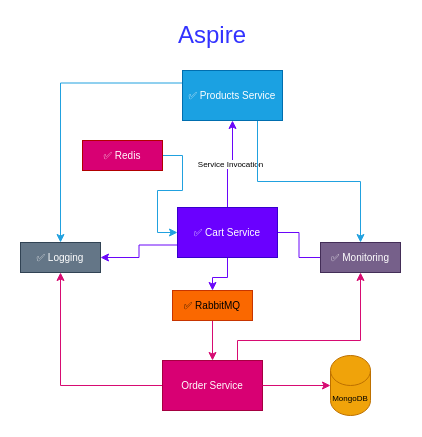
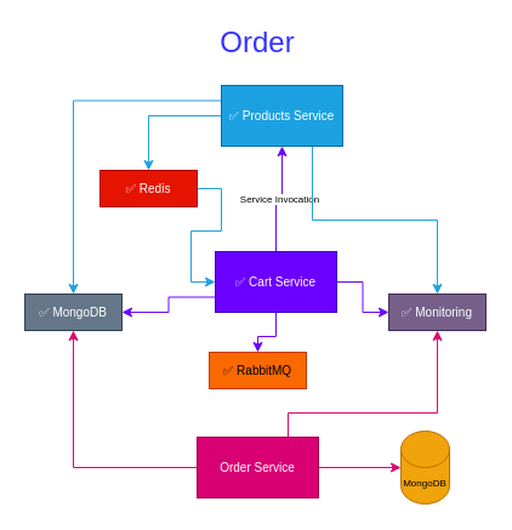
  <mxCell id="0" />
  <mxCell id="1" parent="0" />
  <mxCell id="2" value="Service Invocation" style="edgeStyle=orthogonalEdgeStyle;rounded=0;orthogonalLoop=1;jettySize=auto;html=1;entryX=0.5;entryY=1;entryDx=0;entryDy=0;strokeColor=#6a06f9;fontSize=8;" parent="1" source="6" target="10" edge="1"><mxGeometry relative="1" as="geometry" /></mxCell>
  <mxCell id="3" style="edgeStyle=orthogonalEdgeStyle;rounded=0;orthogonalLoop=1;jettySize=auto;html=1;entryX=0.5;entryY=0;entryDx=0;entryDy=0;strokeColor=#6a06f9;" parent="1" source="6" target="15" edge="1"><mxGeometry relative="1" as="geometry" /></mxCell>
- <mxCell id="4" style="edgeStyle=orthogonalEdgeStyle;rounded=0;orthogonalLoop=1;jettySize=auto;html=1;strokeColor=#6a06f9;endArrow=none;" parent="1" source="6" target="21" edge="1"><mxGeometry relative="1" as="geometry" /></mxCell>
+ <mxCell id="4" style="edgeStyle=orthogonalEdgeStyle;rounded=0;orthogonalLoop=1;jettySize=auto;html=1;strokeColor=#6a06f9;" parent="1" source="6" target="21" edge="1"><mxGeometry relative="1" as="geometry" /></mxCell>
  <mxCell id="5" style="edgeStyle=orthogonalEdgeStyle;rounded=0;orthogonalLoop=1;jettySize=auto;html=1;exitX=0;exitY=0.75;exitDx=0;exitDy=0;entryX=1;entryY=0.5;entryDx=0;entryDy=0;strokeColor=#6a06f9;" parent="1" source="6" target="22" edge="1"><mxGeometry relative="1" as="geometry" /></mxCell>
  <mxCell id="6" value="✅ Cart Service" style="rounded=0;whiteSpace=wrap;html=1;fillColor=#6a00ff;fontColor=#ffffff;strokeColor=#3700CC;fontSize=10;" parent="1" vertex="1"><mxGeometry x="177" y="207" width="100" height="50" as="geometry" /></mxCell>
+ <mxCell id="7" style="edgeStyle=orthogonalEdgeStyle;rounded=0;orthogonalLoop=1;jettySize=auto;html=1;entryX=0.5;entryY=0;entryDx=0;entryDy=0;exitX=0;exitY=0.5;exitDx=0;exitDy=0;strokeColor=#21a1df;" parent="1" source="10" target="17" edge="1"><mxGeometry relative="1" as="geometry" /></mxCell>
  <mxCell id="8" style="edgeStyle=orthogonalEdgeStyle;rounded=0;orthogonalLoop=1;jettySize=auto;html=1;exitX=0.75;exitY=1;exitDx=0;exitDy=0;entryX=0.5;entryY=0;entryDx=0;entryDy=0;strokeColor=#21a1df;" parent="1" source="10" target="21" edge="1"><mxGeometry relative="1" as="geometry" /></mxCell>
  <mxCell id="9" style="edgeStyle=orthogonalEdgeStyle;rounded=0;orthogonalLoop=1;jettySize=auto;html=1;exitX=0;exitY=0.25;exitDx=0;exitDy=0;strokeColor=#21a1df;" parent="1" source="10" target="22" edge="1"><mxGeometry relative="1" as="geometry" /></mxCell>
  <mxCell id="10" value="✅ Products Service" style="rounded=0;whiteSpace=wrap;html=1;fillColor=#1ba1e2;fontColor=#ffffff;strokeColor=#006EAF;fontSize=10;" parent="1" vertex="1"><mxGeometry x="182" y="70" width="100" height="50" as="geometry" /></mxCell>
  <mxCell id="11" style="edgeStyle=orthogonalEdgeStyle;rounded=0;orthogonalLoop=1;jettySize=auto;html=1;exitX=0.75;exitY=0;exitDx=0;exitDy=0;entryX=0.5;entryY=1;entryDx=0;entryDy=0;strokeColor=#d70b72;" parent="1" source="13" target="21" edge="1"><mxGeometry relative="1" as="geometry"><Array as="points"><mxPoint x="237" y="340" /><mxPoint x="360" y="340" /></Array></mxGeometry></mxCell>
  <mxCell id="12" style="edgeStyle=orthogonalEdgeStyle;rounded=0;orthogonalLoop=1;jettySize=auto;html=1;entryX=0.5;entryY=1;entryDx=0;entryDy=0;strokeColor=#d70b72;" parent="1" source="13" target="22" edge="1"><mxGeometry relative="1" as="geometry" /></mxCell>
  <mxCell id="13" value="Order Service" style="rounded=0;whiteSpace=wrap;html=1;fillColor=#d80073;fontColor=#ffffff;strokeColor=#A50040;fontSize=10;" parent="1" vertex="1"><mxGeometry x="162" y="360" width="100" height="50" as="geometry" /></mxCell>
- <mxCell id="14" style="edgeStyle=orthogonalEdgeStyle;rounded=0;orthogonalLoop=1;jettySize=auto;html=1;entryX=0.5;entryY=0;entryDx=0;entryDy=0;strokeColor=#d70b72;" parent="1" source="15" target="13" edge="1"><mxGeometry relative="1" as="geometry" /></mxCell>
  <mxCell id="15" value="✅ RabbitMQ" style="rounded=0;whiteSpace=wrap;html=1;fillColor=#fa6800;fontColor=#000000;strokeColor=#C73500;fontSize=10;" parent="1" vertex="1"><mxGeometry x="172" y="290" width="80" height="30" as="geometry" /></mxCell>
  <mxCell id="16" style="edgeStyle=orthogonalEdgeStyle;rounded=0;orthogonalLoop=1;jettySize=auto;html=1;entryX=0;entryY=0.5;entryDx=0;entryDy=0;strokeColor=#21a1df;" parent="1" source="17" target="6" edge="1"><mxGeometry relative="1" as="geometry" /></mxCell>
- <mxCell id="17" value="✅ Redis" style="rounded=0;whiteSpace=wrap;html=1;fillColor=#d80073;fontColor=#ffffff;strokeColor=#B20000;fontSize=10;" parent="1" vertex="1"><mxGeometry x="82" y="140" width="80" height="30" as="geometry" /></mxCell>
+ <mxCell id="17" value="✅ Redis" style="rounded=0;whiteSpace=wrap;html=1;fillColor=#e51400;fontColor=#ffffff;strokeColor=#B20000;fontSize=10;" parent="1" vertex="1"><mxGeometry x="82" y="140" width="80" height="30" as="geometry" /></mxCell>
  <mxCell id="18" value="MongoDB" style="shape=cylinder3;whiteSpace=wrap;html=1;boundedLbl=1;backgroundOutline=1;size=15;fontSize=8;fillColor=#f0a30a;fontColor=#000000;strokeColor=#BD7000;" parent="1" vertex="1"><mxGeometry x="330" y="355" width="40" height="60" as="geometry" /></mxCell>
  <mxCell id="19" style="edgeStyle=orthogonalEdgeStyle;rounded=0;orthogonalLoop=1;jettySize=auto;html=1;strokeColor=#d70b72;entryX=0;entryY=0.5;entryDx=0;entryDy=0;entryPerimeter=0;" parent="1" source="13" target="18" edge="1"><mxGeometry relative="1" as="geometry"><mxPoint x="320" y="390" as="targetPoint" /></mxGeometry></mxCell>
- <mxCell id="20" value="Aspire" style="text;html=1;strokeColor=none;fillColor=none;align=center;verticalAlign=middle;whiteSpace=wrap;rounded=0;fontSize=24;fontColor=#3333FF;" parent="1" vertex="1"><mxGeometry x="182" y="20" width="60" height="30" as="geometry" /></mxCell>
+ <mxCell id="20" value="Order" style="text;html=1;strokeColor=none;fillColor=none;align=center;verticalAlign=middle;whiteSpace=wrap;rounded=0;fontSize=24;fontColor=#3333FF;" parent="1" vertex="1"><mxGeometry x="182" y="20" width="60" height="30" as="geometry" /></mxCell>
  <mxCell id="21" value="✅ Monitoring" style="rounded=0;whiteSpace=wrap;html=1;fillColor=#76608a;fontColor=#ffffff;strokeColor=#432D57;fontSize=10;" parent="1" vertex="1"><mxGeometry x="320" y="242" width="80" height="30" as="geometry" /></mxCell>
- <mxCell id="22" value="✅ Logging" style="rounded=0;whiteSpace=wrap;html=1;fillColor=#647687;fontColor=#ffffff;strokeColor=#314354;fontSize=10;" parent="1" vertex="1"><mxGeometry x="20" y="242" width="80" height="30" as="geometry" /></mxCell>
+ <mxCell id="22" value="✅ MongoDB" style="rounded=0;whiteSpace=wrap;html=1;fillColor=#647687;fontColor=#ffffff;strokeColor=#314354;fontSize=10;" parent="1" vertex="1"><mxGeometry x="20" y="242" width="80" height="30" as="geometry" /></mxCell>
